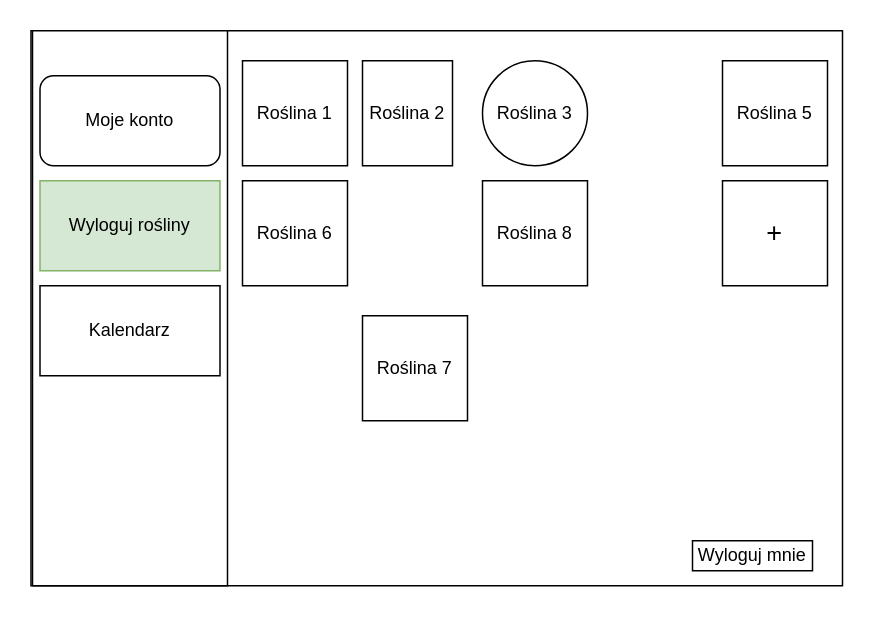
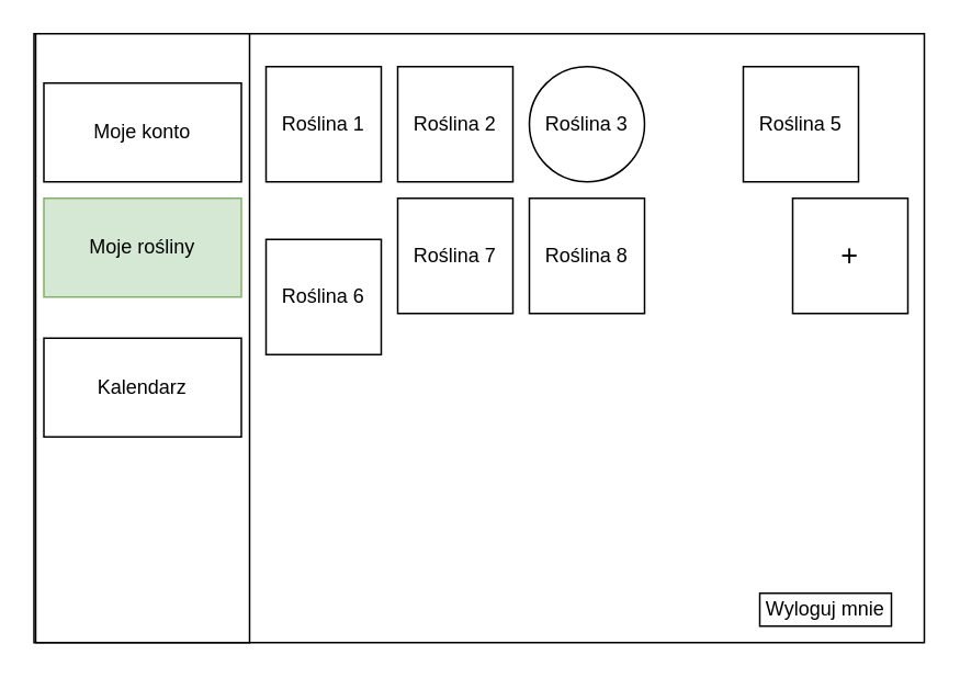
  <mxCell id="0" />
  <mxCell id="1" parent="0" />
  <mxCell id="2" value="" style="rounded=0;whiteSpace=wrap;html=1;" parent="1" vertex="1"><mxGeometry x="20" y="20" width="541" height="370" as="geometry" /></mxCell>
  <mxCell id="3" value="" style="rounded=0;whiteSpace=wrap;html=1;" parent="1" vertex="1"><mxGeometry x="21" y="20" width="130" height="370" as="geometry" /></mxCell>
- <mxCell id="4" value="Moje konto" style="whiteSpace=wrap;html=1;rounded=1;" parent="1" vertex="1"><mxGeometry x="26" y="50" width="120" height="60" as="geometry" /></mxCell>
- <mxCell id="5" value="Wyloguj rośliny" style="rounded=0;whiteSpace=wrap;html=1;fillColor=#d5e8d4;strokeColor=#82b366;" parent="1" vertex="1"><mxGeometry x="26" y="120" width="120" height="60" as="geometry" /></mxCell>
- <mxCell id="6" value="Kalendarz" style="rounded=0;whiteSpace=wrap;html=1;" parent="1" vertex="1"><mxGeometry x="26" y="190" width="120" height="60" as="geometry" /></mxCell>
+ <mxCell id="4" value="Moje konto" style="rounded=0;whiteSpace=wrap;html=1;" parent="1" vertex="1"><mxGeometry x="26" y="50" width="120" height="60" as="geometry" /></mxCell>
+ <mxCell id="5" value="Moje rośliny" style="rounded=0;whiteSpace=wrap;html=1;fillColor=#d5e8d4;strokeColor=#82b366;" parent="1" vertex="1"><mxGeometry x="26" y="120" width="120" height="60" as="geometry" /></mxCell>
+ <mxCell id="6" value="Kalendarz" style="rounded=0;whiteSpace=wrap;html=1;" parent="1" vertex="1"><mxGeometry x="26" y="205" width="120" height="60" as="geometry" /></mxCell>
  <mxCell id="7" value="Wyloguj mnie" style="rounded=0;whiteSpace=wrap;html=1;" parent="1" vertex="1"><mxGeometry x="461" y="360" width="80" height="20" as="geometry" /></mxCell>
  <mxCell id="8" value="Roślina 1" style="rounded=0;whiteSpace=wrap;html=1;" parent="1" vertex="1"><mxGeometry x="161" y="40" width="70" height="70" as="geometry" /></mxCell>
- <mxCell id="9" value="Roślina 2" style="rounded=0;whiteSpace=wrap;html=1;" parent="1" vertex="1"><mxGeometry x="241" y="40" width="60" height="70" as="geometry" /></mxCell>
+ <mxCell id="9" value="Roślina 2" style="rounded=0;whiteSpace=wrap;html=1;" parent="1" vertex="1"><mxGeometry x="241" y="40" width="70" height="70" as="geometry" /></mxCell>
  <mxCell id="10" value="Roślina 3" style="ellipse;whiteSpace=wrap;html=1;" parent="1" vertex="1"><mxGeometry x="321" y="40" width="70" height="70" as="geometry" /></mxCell>
- <mxCell id="11" value="Roślina 7" style="rounded=0;whiteSpace=wrap;html=1;" parent="1" vertex="1"><mxGeometry x="241" y="210" width="70" height="70" as="geometry" /></mxCell>
+ <mxCell id="11" value="Roślina 7" style="rounded=0;whiteSpace=wrap;html=1;" parent="1" vertex="1"><mxGeometry x="241" y="120" width="70" height="70" as="geometry" /></mxCell>
  <mxCell id="12" value="Roślina 8" style="rounded=0;whiteSpace=wrap;html=1;" parent="1" vertex="1"><mxGeometry x="321" y="120" width="70" height="70" as="geometry" /></mxCell>
- <mxCell id="13" value="Roślina 6" style="rounded=0;whiteSpace=wrap;html=1;" parent="1" vertex="1"><mxGeometry x="161" y="120" width="70" height="70" as="geometry" /></mxCell>
- <mxCell id="14" value="Roślina 5" style="rounded=0;whiteSpace=wrap;html=1;" parent="1" vertex="1"><mxGeometry x="481" y="40" width="70" height="70" as="geometry" /></mxCell>
+ <mxCell id="13" value="Roślina 6" style="rounded=0;whiteSpace=wrap;html=1;" parent="1" vertex="1"><mxGeometry x="161" y="145" width="70" height="70" as="geometry" /></mxCell>
+ <mxCell id="14" value="Roślina 5" style="rounded=0;whiteSpace=wrap;html=1;" parent="1" vertex="1"><mxGeometry x="451" y="40" width="70" height="70" as="geometry" /></mxCell>
  <mxCell id="15" value="&lt;font style=&quot;font-size: 18px;&quot;&gt;+&lt;/font&gt;" style="rounded=0;whiteSpace=wrap;html=1;" parent="1" vertex="1"><mxGeometry x="481" y="120" width="70" height="70" as="geometry" /></mxCell>
